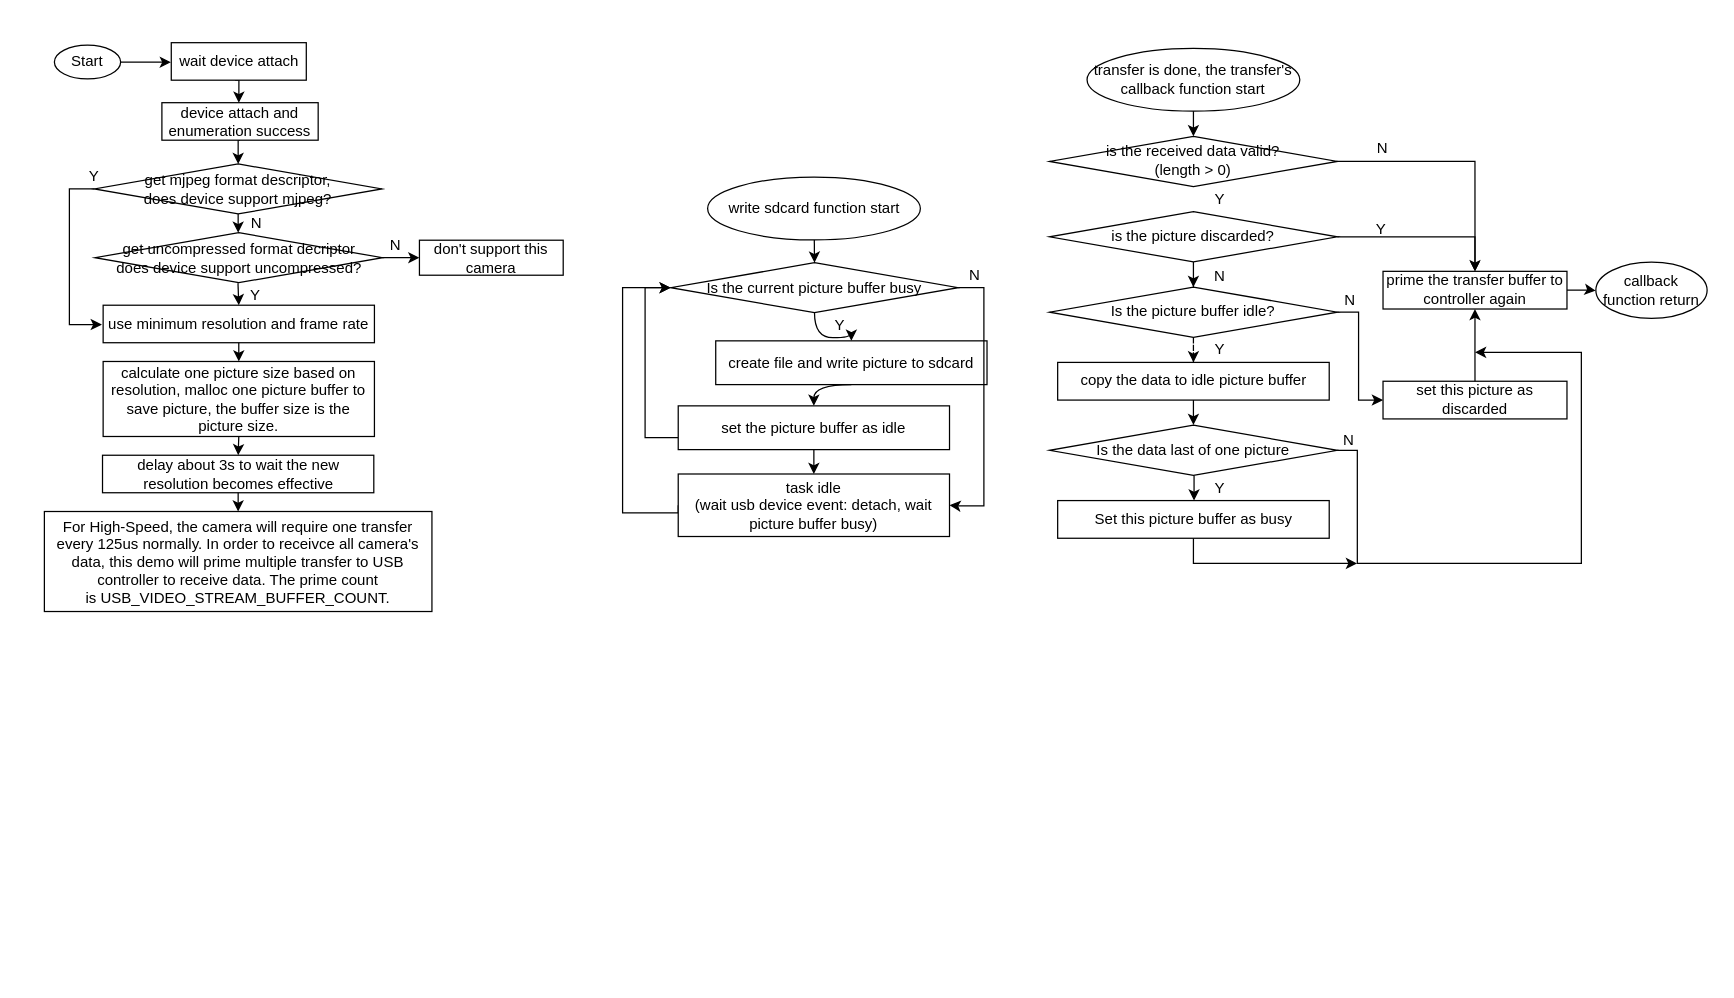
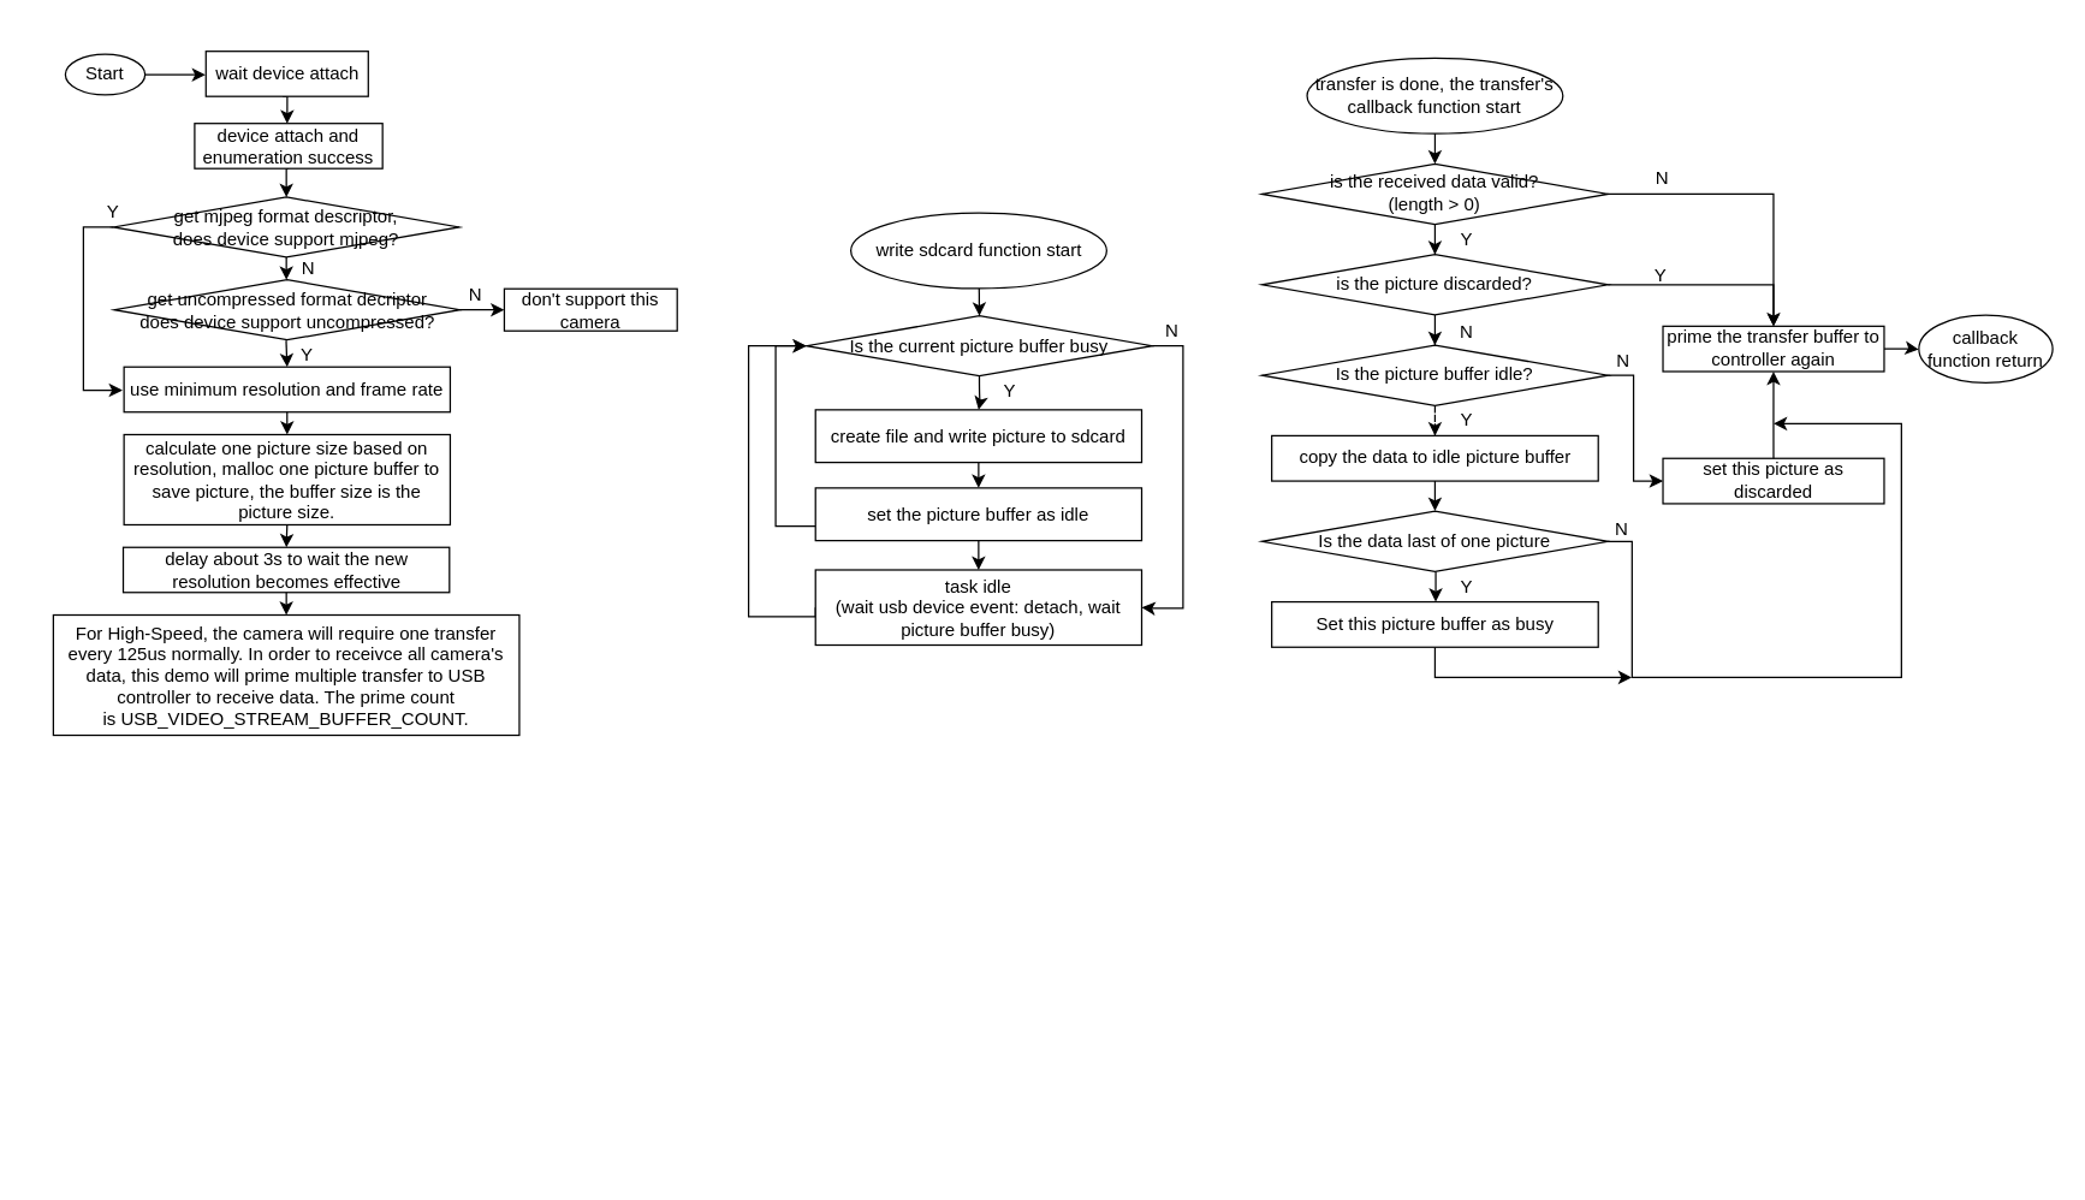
  <mxCell id="0" />
  <mxCell id="1" parent="0" />
  <mxCell id="2" parent="1" style="edgeStyle=orthogonalEdgeStyle;rounded=0;orthogonalLoop=1;jettySize=auto;html=1;exitX=0.5;exitY=1;exitDx=0;exitDy=0;endFill=1;startFill=1;anchorPointDirection=1;snapToPoint=0;fixDash=0;editable=0;bendable=1;movable=1;cloneable=0;deletable=1;noJump=0;" edge="1" source="54"><mxGeometry as="geometry" relative="1"><mxPoint as="targetPoint" y="450" x="1085" /><Array as="points"><mxPoint y="450" x="954" /></Array></mxGeometry></mxCell>
  <mxCell value="" id="3" parent="1" connectable="0" vertex="1" style="group"><mxGeometry as="geometry" height="755" width="430" y="20.5" x="20" /></mxCell>
  <mxCell id="4" parent="3" style="edgeStyle=orthogonalEdgeStyle;rounded=0;orthogonalLoop=1;jettySize=auto;html=1;exitX=0;exitY=0.5;exitDx=0;exitDy=0;" edge="1" source="5"><mxGeometry as="geometry" relative="1"><mxPoint as="targetPoint" y="238.5" x="61" /><Array as="points"><mxPoint y="130" x="35" /><mxPoint y="238" x="35" /><mxPoint y="238" x="61" /></Array></mxGeometry></mxCell>
  <mxCell value="get mjpeg format descriptor,&lt;br&gt;does device support mjpeg?&lt;br&gt;" id="5" parent="3" vertex="1" style="rhombus;whiteSpace=wrap;html=1;"><mxGeometry as="geometry" height="40" width="230" y="110" x="55" /></mxCell>
  <mxCell value="N" id="6" parent="3" vertex="1" style="text;html=1;strokeColor=none;fillColor=none;align=center;verticalAlign=middle;whiteSpace=wrap;rounded=0;"><mxGeometry as="geometry" height="15" width="20" y="150" x="175" /></mxCell>
  <mxCell id="7" parent="3" style="edgeStyle=orthogonalEdgeStyle;rounded=0;orthogonalLoop=1;jettySize=auto;html=1;exitX=0.5;exitY=1;exitDx=0;exitDy=0;entryX=0.5;entryY=0;entryDx=0;entryDy=0;" edge="1" target="8"><mxGeometry as="geometry" relative="1"><mxPoint as="sourcePoint" y="205.31" x="169.862" /></mxGeometry></mxCell>
  <mxCell value="&lt;p&gt;use minimum resolution and frame rate&lt;/p&gt;" id="8" parent="3" vertex="1" style="rounded=0;whiteSpace=wrap;html=1;strokeWidth=1;"><mxGeometry as="geometry" height="30" width="217" y="223" x="62" /></mxCell>
  <mxCell value="Y" id="9" parent="3" vertex="1" style="text;html=1;strokeColor=none;fillColor=none;align=center;verticalAlign=middle;whiteSpace=wrap;rounded=0;"><mxGeometry as="geometry" height="20" width="40" y="110" x="35" /></mxCell>
  <mxCell value="&lt;p&gt;calculate one picture size based on resolution, malloc&amp;nbsp;one picture buffer to save picture, the buffer size is the picture size.&lt;br&gt;&lt;/p&gt;" id="10" parent="3" vertex="1" style="rounded=0;whiteSpace=wrap;html=1;strokeWidth=1;"><mxGeometry as="geometry" height="60" width="217" y="268" x="62" /></mxCell>
  <mxCell id="11" parent="3" style="edgeStyle=orthogonalEdgeStyle;rounded=0;orthogonalLoop=1;jettySize=auto;html=1;exitX=0.5;exitY=1;exitDx=0;exitDy=0;entryX=0.5;entryY=0;entryDx=0;entryDy=0;" edge="1" source="8" target="10"><mxGeometry as="geometry" relative="1" /></mxCell>
  <mxCell value="delay about 3s to wait the new resolution becomes effective" id="12" parent="3" vertex="1" style="rounded=0;whiteSpace=wrap;html=1;strokeWidth=1;"><mxGeometry as="geometry" height="30" width="217" y="343" x="61.5" /></mxCell>
  <mxCell id="13" parent="3" style="edgeStyle=orthogonalEdgeStyle;rounded=0;orthogonalLoop=1;jettySize=auto;html=1;exitX=0.5;exitY=1;exitDx=0;exitDy=0;entryX=0.5;entryY=0;entryDx=0;entryDy=0;" edge="1" source="10" target="12"><mxGeometry as="geometry" relative="1" /></mxCell>
  <mxCell value="For High-Speed, the camera will require one transfer every 125us normally. In order to receivce all camera's data, this demo will prime multiple transfer&amp;nbsp;&lt;span&gt;to USB controller to receive data. The prime count is&amp;nbsp;&lt;/span&gt;USB_VIDEO_STREAM_BUFFER_COUNT." id="14" parent="3" vertex="1" style="rounded=0;whiteSpace=wrap;html=1;strokeWidth=1;"><mxGeometry as="geometry" height="80" width="310" y="388" x="15" /></mxCell>
  <mxCell id="15" parent="3" style="edgeStyle=orthogonalEdgeStyle;rounded=0;orthogonalLoop=1;jettySize=auto;html=1;exitX=0.5;exitY=1;exitDx=0;exitDy=0;entryX=0.5;entryY=0;entryDx=0;entryDy=0;" edge="1" source="12" target="14"><mxGeometry as="geometry" relative="1" /></mxCell>
  <mxCell id="16" parent="3" style="edgeStyle=orthogonalEdgeStyle;rounded=0;orthogonalLoop=1;jettySize=auto;html=1;exitX=0.5;exitY=1;exitDx=0;exitDy=0;entryX=0.5;entryY=0;entryDx=0;entryDy=0;" edge="1" source="17" target="5"><mxGeometry as="geometry" relative="1" /></mxCell>
  <mxCell value="device attach and enumeration success" id="17" parent="3" vertex="1" style="rounded=0;whiteSpace=wrap;html=1;strokeWidth=1;"><mxGeometry as="geometry" height="30" width="125" y="61" x="109" /></mxCell>
  <mxCell value="get&amp;nbsp;uncompressed format decriptor&lt;br&gt;does device support uncompressed?&lt;br&gt;" id="18" parent="3" vertex="1" style="rhombus;whiteSpace=wrap;html=1;"><mxGeometry as="geometry" height="40" width="230" y="165" x="55.5" /></mxCell>
  <mxCell id="19" parent="3" style="edgeStyle=orthogonalEdgeStyle;rounded=0;orthogonalLoop=1;jettySize=auto;html=1;exitX=0.5;exitY=1;exitDx=0;exitDy=0;" edge="1" source="5"><mxGeometry as="geometry" relative="1"><mxPoint as="sourcePoint" y="215.31" x="179.862" /><mxPoint as="targetPoint" y="165" x="170" /></mxGeometry></mxCell>
  <mxCell value="Y" id="20" parent="3" vertex="1" style="text;html=1;strokeColor=none;fillColor=none;align=center;verticalAlign=middle;whiteSpace=wrap;rounded=0;"><mxGeometry as="geometry" height="20" width="40" y="205.5" x="164" /></mxCell>
  <mxCell value="&lt;p&gt;don't support this camera&lt;/p&gt;" id="21" parent="3" vertex="1" style="rounded=0;whiteSpace=wrap;html=1;strokeWidth=1;"><mxGeometry as="geometry" height="28" width="115" y="171" x="315" /></mxCell>
  <mxCell value="N" id="22" parent="3" vertex="1" style="text;html=1;strokeColor=none;fillColor=none;align=center;verticalAlign=middle;whiteSpace=wrap;rounded=0;"><mxGeometry as="geometry" height="15" width="20" y="167.5" x="285.5" /></mxCell>
  <mxCell id="23" parent="3" style="edgeStyle=orthogonalEdgeStyle;rounded=0;orthogonalLoop=1;jettySize=auto;html=1;exitX=0.5;exitY=1;exitDx=0;exitDy=0;entryX=0.5;entryY=0;entryDx=0;entryDy=0;" edge="1"><mxGeometry as="geometry" relative="1"><mxPoint as="sourcePoint" y="42.919" x="167.535" /><mxPoint as="targetPoint" y="61.058" x="170.558" /><Array as="points"><mxPoint y="43" x="171" /></Array></mxGeometry></mxCell>
  <mxCell value="wait device attach" id="24" parent="3" vertex="1" style="rounded=0;whiteSpace=wrap;html=1;strokeWidth=1;"><mxGeometry as="geometry" height="30" width="108" y="13" x="116.5" /></mxCell>
  <mxCell value="" id="25" parent="3" style="edgeStyle=orthogonalEdgeStyle;rounded=0;orthogonalLoop=1;jettySize=auto;html=1;" edge="1" source="18" target="21"><mxGeometry as="geometry" relative="1" /></mxCell>
  <mxCell value="Start" id="26" parent="3" vertex="1" style="ellipse;whiteSpace=wrap;html=1;"><mxGeometry x="23" y="15" as="geometry" height="27" width="53" /></mxCell>
  <mxCell id="27" parent="1" style="edgeStyle=orthogonalEdgeStyle;curved=1;orthogonalLoop=1;jettySize=auto;html=1;exitX=0.5;exitY=1;exitDx=0;exitDy=0;entryX=0.5;entryY=0;entryDx=0;entryDy=0;startFill=1;endFill=1;" edge="1" target="29"><mxGeometry as="geometry" relative="1"><mxPoint as="sourcePoint" y="191.286" x="650.857" /></mxGeometry></mxCell>
  <mxCell id="28" parent="1" style="edgeStyle=orthogonalEdgeStyle;curved=1;orthogonalLoop=1;jettySize=auto;html=1;startFill=1;endFill=1;entryX=0.5;entryY=0;entryDx=0;entryDy=0;" edge="1" source="29" target="31"><mxGeometry as="geometry" relative="1"><mxPoint as="targetPoint" y="270" x="651" /></mxGeometry></mxCell>
  <mxCell value="Is the current picture buffer busy" id="29" parent="1" vertex="1" style="rhombus;whiteSpace=wrap;html=1;"><mxGeometry as="geometry" height="40" width="230" y="209.5" x="536" /></mxCell>
  <mxCell id="30" parent="1" style="edgeStyle=orthogonalEdgeStyle;curved=1;orthogonalLoop=1;jettySize=auto;html=1;exitX=0.5;exitY=1;exitDx=0;exitDy=0;entryX=0.5;entryY=0;entryDx=0;entryDy=0;startFill=1;endFill=1;" edge="1" source="31" target="35"><mxGeometry as="geometry" relative="1" /></mxCell>
- <mxCell value="create file and write picture to sdcard" id="31" parent="1" vertex="1" style="rounded=0;whiteSpace=wrap;html=1;strokeWidth=1;"><mxGeometry x="572" y="272" as="geometry" height="35" width="217" /></mxCell>
+ <mxCell value="create file and write picture to sdcard" id="31" parent="1" vertex="1" style="rounded=0;whiteSpace=wrap;html=1;strokeWidth=1;"><mxGeometry as="geometry" height="35" width="217" y="272" x="542" /></mxCell>
  <mxCell value="Y" id="32" parent="1" vertex="1" style="text;html=1;strokeColor=none;fillColor=none;align=center;verticalAlign=middle;whiteSpace=wrap;rounded=0;"><mxGeometry as="geometry" height="10" width="27" y="254.5" x="657.5" /></mxCell>
  <mxCell value="" id="33" parent="1" style="edgeStyle=orthogonalEdgeStyle;rounded=0;orthogonalLoop=1;jettySize=auto;html=1;entryX=0;entryY=0.5;entryDx=0;entryDy=0;" edge="1" source="35" target="29"><mxGeometry as="geometry" relative="1"><mxPoint as="targetPoint" y="259.5" x="447.5" /><Array as="points"><mxPoint y="349.5" x="515.5" /><mxPoint y="229.5" x="515.5" /></Array></mxGeometry></mxCell>
  <mxCell id="34" parent="1" style="edgeStyle=orthogonalEdgeStyle;curved=1;orthogonalLoop=1;jettySize=auto;html=1;exitX=0.5;exitY=1;exitDx=0;exitDy=0;entryX=0.5;entryY=0;entryDx=0;entryDy=0;startFill=1;endFill=1;" edge="1" source="35" target="38"><mxGeometry as="geometry" relative="1" /></mxCell>
  <mxCell value="set the picture buffer as idle&lt;br&gt;" id="35" parent="1" vertex="1" style="rounded=0;whiteSpace=wrap;html=1;strokeWidth=1;"><mxGeometry as="geometry" height="35" width="217" y="324" x="542" /></mxCell>
  <mxCell value="N" id="36" parent="1" vertex="1" style="text;html=1;strokeColor=none;fillColor=none;align=center;verticalAlign=middle;whiteSpace=wrap;rounded=0;"><mxGeometry as="geometry" height="10" width="27" y="214.5" x="766" /></mxCell>
  <mxCell value="" id="37" parent="1" style="edgeStyle=orthogonalEdgeStyle;rounded=0;orthogonalLoop=1;jettySize=auto;html=1;entryX=0;entryY=0.5;entryDx=0;entryDy=0;exitX=0;exitY=0.5;exitDx=0;exitDy=0;" edge="1" source="38" target="29"><mxGeometry as="geometry" relative="1"><mxPoint as="targetPoint" y="434.5" x="463.5" /><Array as="points"><mxPoint y="409.5" x="497.5" /><mxPoint y="229.5" x="497.5" /></Array></mxGeometry></mxCell>
  <mxCell value="task idle&lt;br&gt;(wait usb device event: detach, wait picture buffer busy)&lt;br&gt;" id="38" parent="1" vertex="1" style="rounded=0;whiteSpace=wrap;html=1;strokeWidth=1;"><mxGeometry as="geometry" height="50" width="217" y="378.5" x="542" /></mxCell>
  <mxCell value="" id="39" parent="1" style="edgeStyle=orthogonalEdgeStyle;rounded=0;orthogonalLoop=1;jettySize=auto;html=1;entryX=1;entryY=0.5;entryDx=0;entryDy=0;" edge="1" source="29" target="38"><mxGeometry as="geometry" relative="1"><mxPoint as="targetPoint" y="229.5" x="846" /><Array as="points"><mxPoint y="229" x="786.5" /><mxPoint y="404" x="786.5" /><mxPoint y="404" x="765.5" /></Array></mxGeometry></mxCell>
  <mxCell value="is the received data valid?&lt;br&gt;(length &amp;gt; 0)&lt;br&gt;" id="40" parent="1" vertex="1" style="rhombus;whiteSpace=wrap;html=1;"><mxGeometry as="geometry" height="40.19" width="230.223" y="108.381" x="839" /></mxCell>
  <mxCell value="is the picture discarded?" id="41" parent="1" vertex="1" style="rhombus;whiteSpace=wrap;html=1;"><mxGeometry as="geometry" height="40.19" width="230.223" y="168.667" x="839" /></mxCell>
+ <mxCell value="" id="42" parent="1" style="edgeStyle=orthogonalEdgeStyle;rounded=0;orthogonalLoop=1;jettySize=auto;html=1;" edge="1" source="40" target="41"><mxGeometry as="geometry" relative="1" /></mxCell>
  <mxCell value="Is the picture buffer idle?" id="43" parent="1" vertex="1" style="rhombus;whiteSpace=wrap;html=1;"><mxGeometry as="geometry" height="40.19" width="230.223" y="228.952" x="839" /></mxCell>
  <mxCell value="" id="44" parent="1" style="edgeStyle=orthogonalEdgeStyle;rounded=0;orthogonalLoop=1;jettySize=auto;html=1;" edge="1" source="41" target="43"><mxGeometry as="geometry" relative="1" /></mxCell>
  <mxCell value="Y" id="45" parent="1" vertex="1" style="text;html=1;strokeColor=none;fillColor=none;align=center;verticalAlign=middle;whiteSpace=wrap;rounded=0;"><mxGeometry as="geometry" height="10.048" width="27.026" y="153.595" x="962.119" /></mxCell>
  <mxCell value="N" id="46" parent="1" vertex="1" style="text;html=1;strokeColor=none;fillColor=none;align=center;verticalAlign=middle;whiteSpace=wrap;rounded=0;"><mxGeometry as="geometry" height="10.048" width="27.026" y="216.393" x="962.119" /></mxCell>
  <mxCell value="&lt;p&gt;copy the data to idle picture buffer&lt;/p&gt;" id="47" parent="1" vertex="1" style="rounded=0;whiteSpace=wrap;html=1;strokeWidth=1;"><mxGeometry as="geometry" height="30.143" width="217.21" y="289.238" x="845.506" /></mxCell>
  <mxCell value="" id="48" parent="1" style="edgeStyle=orthogonalEdgeStyle;rounded=0;orthogonalLoop=1;jettySize=auto;html=1;entryX=0.5;entryY=0;entryDx=0;entryDy=0;dashed=1;" edge="1" source="43" target="47"><mxGeometry as="geometry" relative="1"><mxPoint as="targetPoint" y="349.524" x="954.111" /></mxGeometry></mxCell>
  <mxCell value="Y" id="49" parent="1" vertex="1" style="text;html=1;strokeColor=none;fillColor=none;align=center;verticalAlign=middle;whiteSpace=wrap;rounded=0;"><mxGeometry as="geometry" height="10.048" width="27.026" y="274.167" x="962.119" /></mxCell>
  <mxCell value="" id="50" parent="1" style="edgeStyle=orthogonalEdgeStyle;rounded=0;orthogonalLoop=1;jettySize=auto;html=1;" edge="1" source="52"><mxGeometry as="geometry" relative="1"><mxPoint as="targetPoint" y="399.762" x="954.612" /><Array as="points"><mxPoint y="399.762" x="955.112" /><mxPoint y="399.762" x="955.112" /></Array></mxGeometry></mxCell>
  <mxCell value="" id="51" parent="1" style="edgeStyle=orthogonalEdgeStyle;rounded=0;orthogonalLoop=1;jettySize=auto;html=1;" edge="1" source="52"><mxGeometry as="geometry" relative="1"><mxPoint as="targetPoint" y="281.2" x="1179.329" /><Array as="points"><mxPoint y="359.571" x="1085.238" /><mxPoint y="450" x="1085.238" /><mxPoint y="450" x="1264.411" /><mxPoint y="281.2" x="1264.411" /></Array></mxGeometry></mxCell>
  <mxCell value="Is the data last of one picture" id="52" parent="1" vertex="1" style="rhombus;whiteSpace=wrap;html=1;"><mxGeometry as="geometry" height="40.19" width="230.223" y="339.476" x="839" /></mxCell>
  <mxCell value="" id="53" parent="1" style="edgeStyle=orthogonalEdgeStyle;rounded=0;orthogonalLoop=1;jettySize=auto;html=1;" edge="1" source="47"><mxGeometry as="geometry" relative="1"><mxPoint as="targetPoint" y="339.476" x="954.111" /></mxGeometry></mxCell>
  <mxCell value="&lt;p&gt;Set this picture buffer as busy&lt;/p&gt;" id="54" parent="1" vertex="1" style="rounded=0;whiteSpace=wrap;html=1;strokeWidth=1;"><mxGeometry as="geometry" height="30.143" width="217.21" y="399.762" x="845.506" /></mxCell>
  <mxCell value="Y" id="55" parent="1" vertex="1" style="text;html=1;strokeColor=none;fillColor=none;align=center;verticalAlign=middle;whiteSpace=wrap;rounded=0;"><mxGeometry as="geometry" height="10.048" width="27.026" y="384.69" x="962.119" /></mxCell>
  <mxCell value="" id="56" parent="1" style="edgeStyle=orthogonalEdgeStyle;rounded=0;orthogonalLoop=1;jettySize=auto;html=1;" edge="1" source="57"><mxGeometry as="geometry" relative="1"><mxPoint as="targetPoint" y="231.897" x="1275.923" /></mxGeometry></mxCell>
  <mxCell value="&lt;p&gt;prime the transfer buffer to controller again&lt;/p&gt;" id="57" parent="1" vertex="1" style="rounded=0;whiteSpace=wrap;html=1;strokeWidth=1;"><mxGeometry as="geometry" height="30.143" width="147.142" y="216.393" x="1105.758" /></mxCell>
  <mxCell value="" id="58" parent="1" style="edgeStyle=orthogonalEdgeStyle;rounded=0;orthogonalLoop=1;jettySize=auto;html=1;entryX=0.5;entryY=0;entryDx=0;entryDy=0;endArrow=open;" edge="1" source="40" target="57"><mxGeometry as="geometry" relative="1"><mxPoint as="targetPoint" y="128.476" x="1149.3" /></mxGeometry></mxCell>
  <mxCell value="N" id="59" parent="1" vertex="1" style="text;html=1;strokeColor=none;fillColor=none;align=center;verticalAlign=middle;whiteSpace=wrap;rounded=0;"><mxGeometry as="geometry" height="10.048" width="27.026" y="113.405" x="1092.245" /></mxCell>
  <mxCell value="" id="60" parent="1" style="edgeStyle=orthogonalEdgeStyle;rounded=0;orthogonalLoop=1;jettySize=auto;html=1;entryX=0.5;entryY=0;entryDx=0;entryDy=0;exitX=1;exitY=0.5;exitDx=0;exitDy=0;" edge="1" source="41" target="57"><mxGeometry as="geometry" relative="1"><mxPoint as="sourcePoint" y="138.697" x="1078.24" /><mxPoint as="targetPoint" y="226.7" x="1189.322" /></mxGeometry></mxCell>
  <mxCell value="Y" id="61" parent="1" vertex="1" style="text;html=1;strokeColor=none;fillColor=none;align=center;verticalAlign=middle;whiteSpace=wrap;rounded=0;"><mxGeometry as="geometry" height="10.048" width="27.026" y="177.71" x="1091.244" /></mxCell>
  <mxCell value="&lt;p&gt;set this picture as discarded&lt;/p&gt;" id="62" parent="1" vertex="1" style="rounded=0;whiteSpace=wrap;html=1;strokeWidth=1;"><mxGeometry as="geometry" height="30.143" width="147.142" y="304.31" x="1105.758" /></mxCell>
  <mxCell value="" id="63" parent="1" style="edgeStyle=orthogonalEdgeStyle;rounded=0;orthogonalLoop=1;jettySize=auto;html=1;entryX=0;entryY=0.5;entryDx=0;entryDy=0;exitX=1;exitY=0.5;exitDx=0;exitDy=0;" edge="1" source="43" target="62"><mxGeometry as="geometry" relative="1"><mxPoint as="sourcePoint" y="198.983" x="1079.56" /><mxPoint as="targetPoint" y="226.7" x="1189.322" /><Array as="points"><mxPoint y="249.048" x="1086.239" /><mxPoint y="319.381" x="1086.239" /></Array></mxGeometry></mxCell>
  <mxCell value="N" id="64" parent="1" vertex="1" style="text;html=1;strokeColor=none;fillColor=none;align=center;verticalAlign=middle;whiteSpace=wrap;rounded=0;"><mxGeometry as="geometry" height="10.048" width="27.026" y="234.981" x="1065.719" /></mxCell>
  <mxCell value="" id="65" parent="1" style="edgeStyle=orthogonalEdgeStyle;rounded=0;orthogonalLoop=1;jettySize=auto;html=1;exitX=0.5;exitY=0;exitDx=0;exitDy=0;entryX=0.5;entryY=1;entryDx=0;entryDy=0;" edge="1" source="62" target="57"><mxGeometry as="geometry" relative="1"><mxPoint as="sourcePoint" y="329.429" x="964.276" /><mxPoint as="targetPoint" y="349.551" x="964.276" /><Array as="points"><mxPoint y="281.2" x="1179.329" /><mxPoint y="281.2" x="1179.329" /></Array></mxGeometry></mxCell>
  <mxCell value="transfer is done, the transfer's callback function start" id="66" parent="1" vertex="1" style="ellipse;whiteSpace=wrap;html=1;"><mxGeometry as="geometry" height="50.238" width="170.165" y="38.048" x="869.029" /></mxCell>
  <mxCell value="" id="67" parent="1" style="edgeStyle=orthogonalEdgeStyle;rounded=0;orthogonalLoop=1;jettySize=auto;html=1;entryX=0.5;entryY=0;entryDx=0;entryDy=0;exitX=0.5;exitY=1;exitDx=0;exitDy=0;" edge="1" source="66" target="40"><mxGeometry as="geometry" relative="1"><mxPoint as="sourcePoint" y="510.286" x="673.65" /><mxPoint as="targetPoint" y="540.602" x="673.65" /></mxGeometry></mxCell>
  <mxCell value="callback function return" id="68" parent="1" vertex="1" style="ellipse;whiteSpace=wrap;html=1;"><mxGeometry as="geometry" height="45" width="89" y="209" x="1276" /></mxCell>
  <mxCell value="N" id="69" parent="1" vertex="1" style="text;html=1;strokeColor=none;fillColor=none;align=center;verticalAlign=middle;whiteSpace=wrap;rounded=0;"><mxGeometry as="geometry" height="10.048" width="27.026" y="347.012" x="1065.219" /></mxCell>
  <mxCell value="write sdcard function start" id="70" parent="1" vertex="1" style="ellipse;whiteSpace=wrap;html=1;"><mxGeometry as="geometry" height="50.238" width="170.165" y="141.048" x="565.529" /></mxCell>
  <mxCell id="71" parent="1" style="edgeStyle=orthogonalEdgeStyle;curved=1;orthogonalLoop=1;jettySize=auto;html=1;exitX=1;exitY=0.5;exitDx=0;exitDy=0;startFill=1;endFill=1;" edge="1" source="26"><mxGeometry as="geometry" relative="1"><mxPoint as="targetPoint" y="49.2" x="136.2" /></mxGeometry></mxCell>
